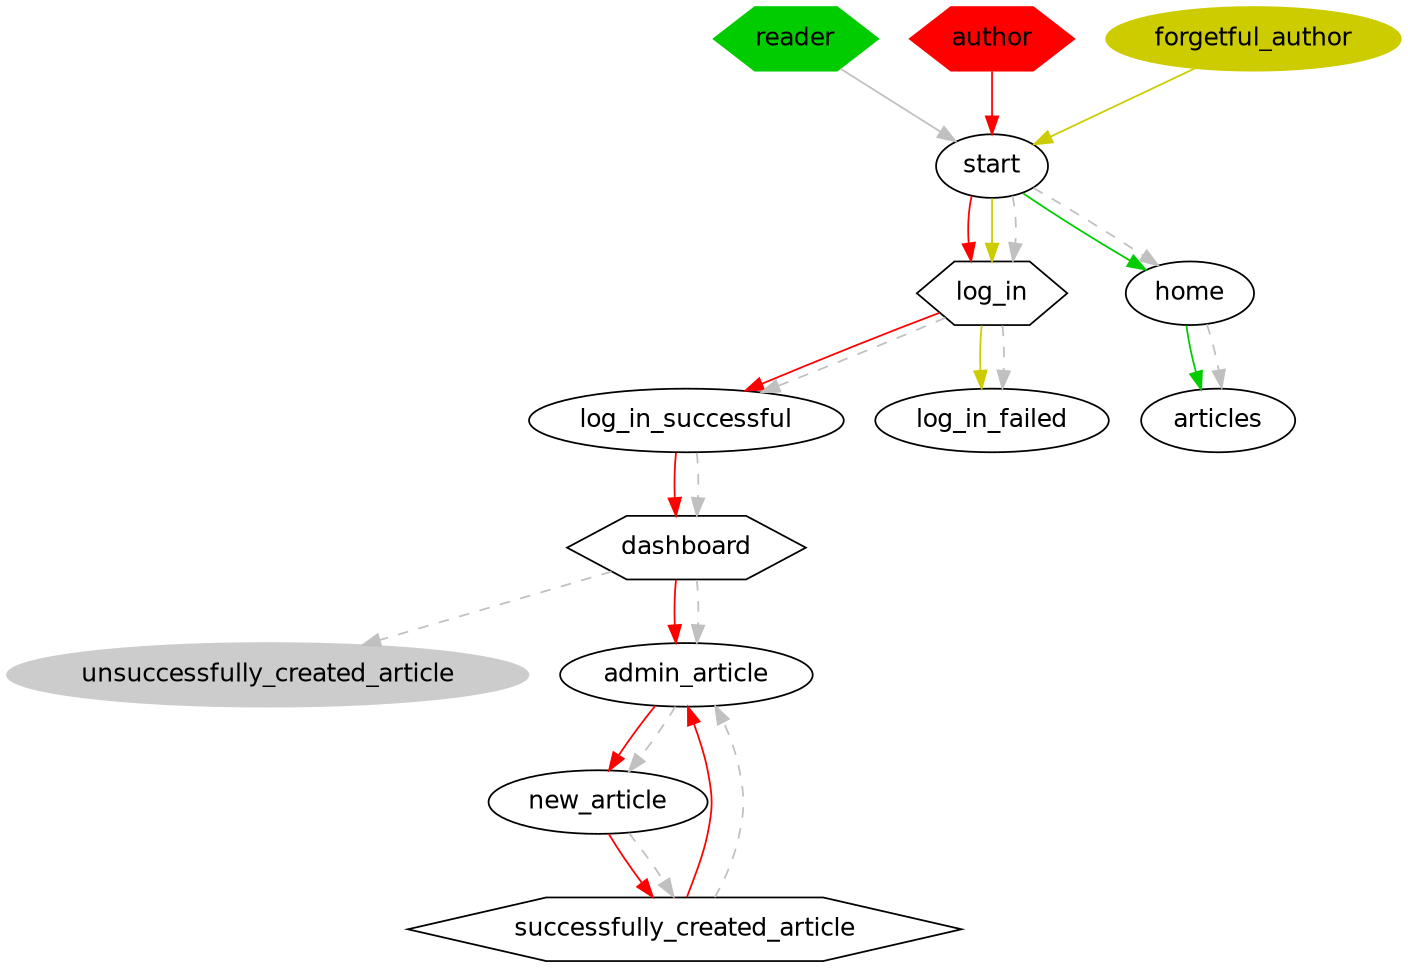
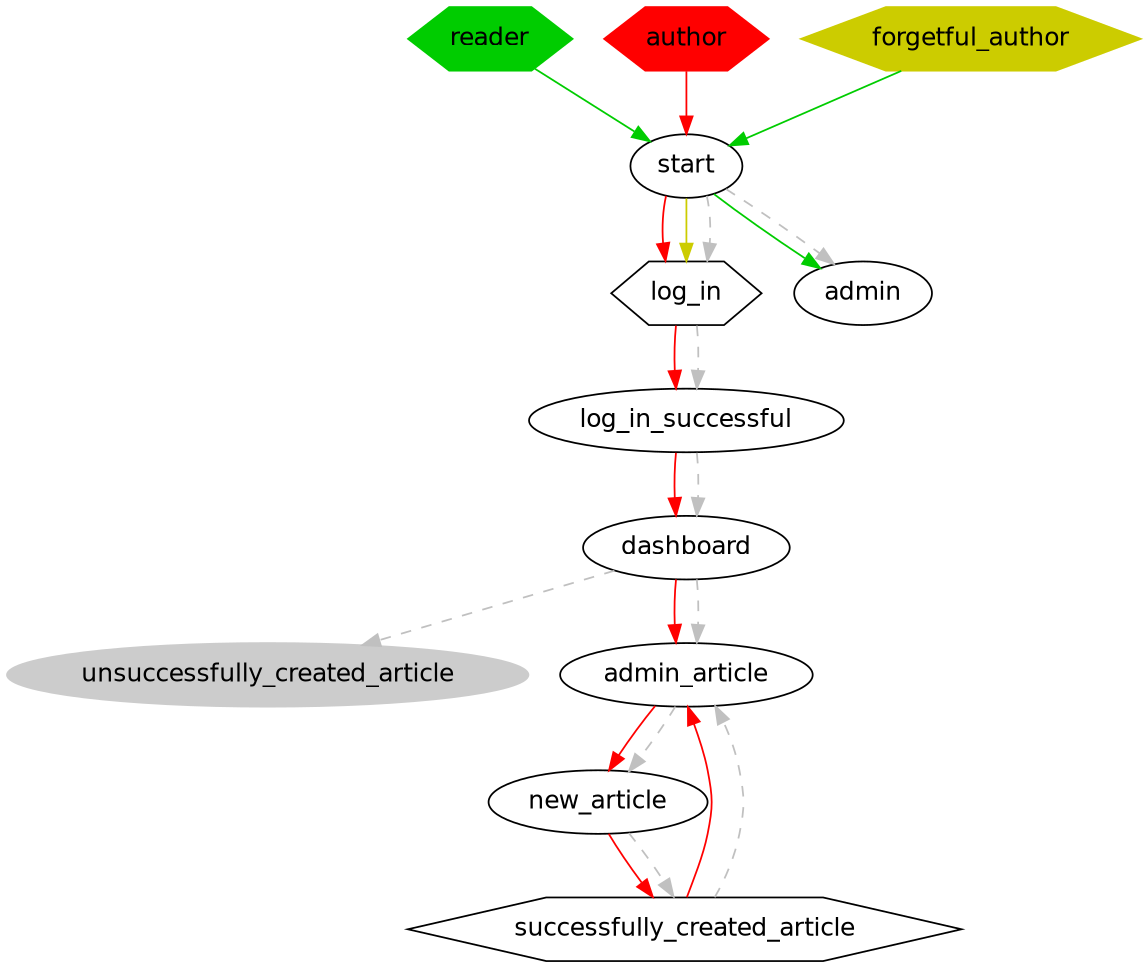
  digraph {
    rankdir=TB
    node [fontname=Helvetica]
    edge [color=grey]
    reader [color="#00cc00" shape=hexagon style=filled]
    author [color="#ff0000" shape=hexagon style=filled]
-   forgetful_author [color="#cccc00" shape=ellipse style=filled]
+   forgetful_author [color="#cccc00" shape=hexagon style=filled]
    unsuccessfully_created_article [color="#cccccc" style=filled]
    start
    log_in [shape=hexagon]
    log_in_successful
-   dashboard [shape=hexagon]
+   dashboard
    n9 [label=admin_article]
    new_article
    successfully_created_article [shape=hexagon]
-   home
-   articles
-   log_in_failed
+   home [label=admin]
    subgraph sub_1 {
      reader
    }
    subgraph sub_2 {
      author
    }
    subgraph sub_3 {
      forgetful_author
    }
    subgraph sub_4 {
      unsuccessfully_created_article
    }
    subgraph sub_5 {
      author
      start
      log_in
      log_in_successful
      dashboard
      n9
      new_article
      successfully_created_article
    }
    subgraph sub_6 {
      reader
      start
      home
-     articles
    }
    subgraph sub_7 {
      forgetful_author
      start
      log_in
-     log_in_failed
    }
    subgraph sub_8 {
      unsuccessfully_created_article
      start
      log_in
      log_in_successful
      dashboard
      n9
      new_article
      successfully_created_article
-     log_in_failed
    }
    subgraph sub_9 {
      start
      home
-     articles
    }
-   reader -> start
+   reader -> start [color="#00cc00"]
    author -> start [color="#ff0000"]
-   forgetful_author -> start [color="#cccc00"]
+   forgetful_author -> start [color="#00cc00"]
    start -> log_in [color="#ff0000"]
    start -> log_in [color="#cccc00"]
    start -> log_in [style=dashed]
    start -> home [color="#00cc00"]
    start -> home [style=dashed]
    log_in -> log_in_successful [color="#ff0000"]
    log_in -> log_in_successful [style=dashed]
-   log_in -> log_in_failed [color="#cccc00"]
-   log_in -> log_in_failed [style=dashed]
    log_in_successful -> dashboard [color="#ff0000"]
    log_in_successful -> dashboard [style=dashed]
    dashboard -> unsuccessfully_created_article [style=dashed]
    dashboard -> n9 [color="#ff0000"]
    dashboard -> n9 [style=dashed]
    n9 -> new_article [color="#ff0000"]
    n9 -> new_article [style=dashed]
    new_article -> successfully_created_article [color="#ff0000"]
    new_article -> successfully_created_article [style=dashed]
    successfully_created_article -> n9 [color="#ff0000"]
    successfully_created_article -> n9 [style=dashed]
-   home -> articles [color="#00cc00"]
-   home -> articles [style=dashed]
  }
